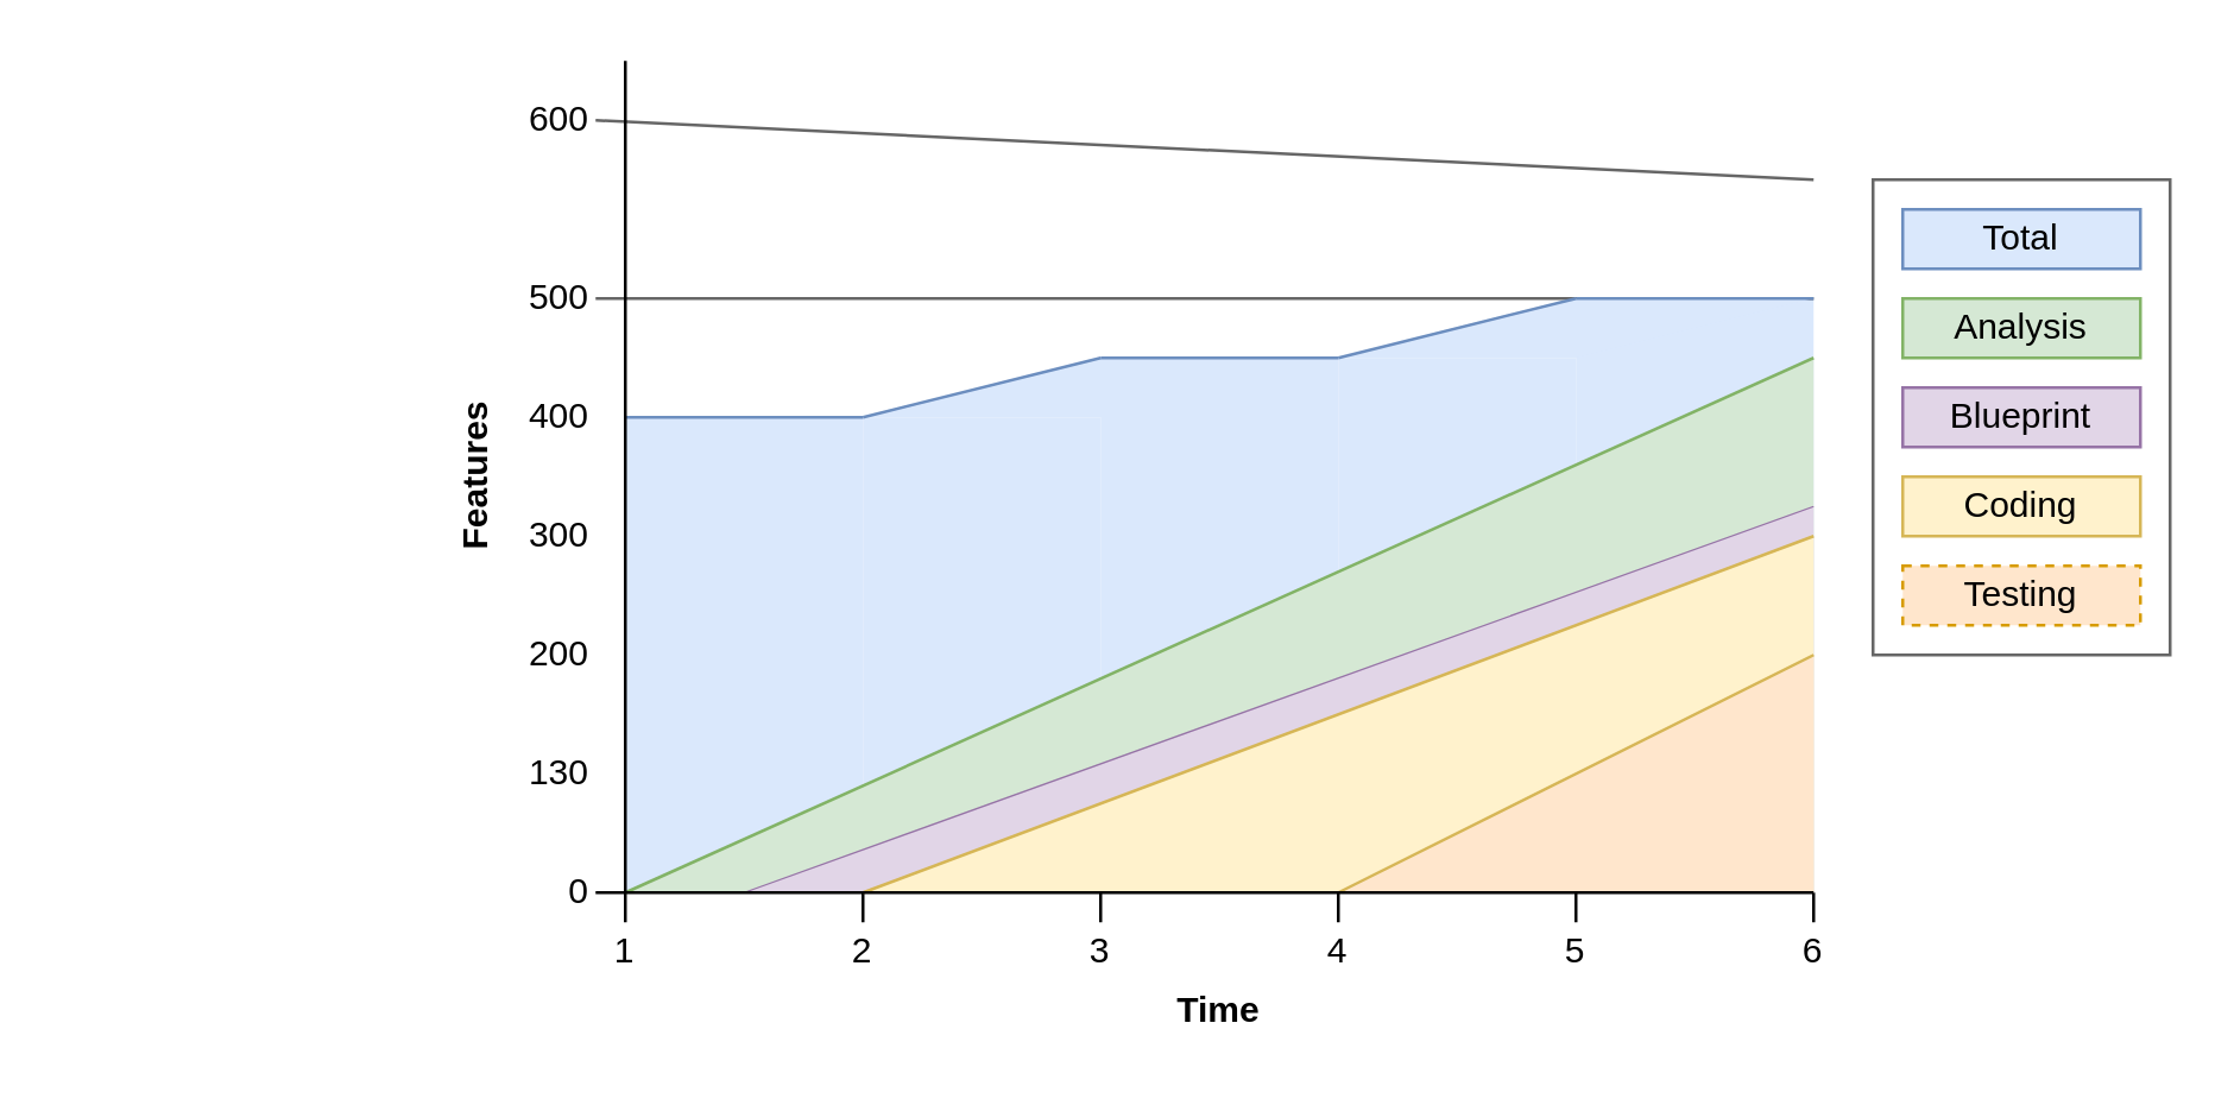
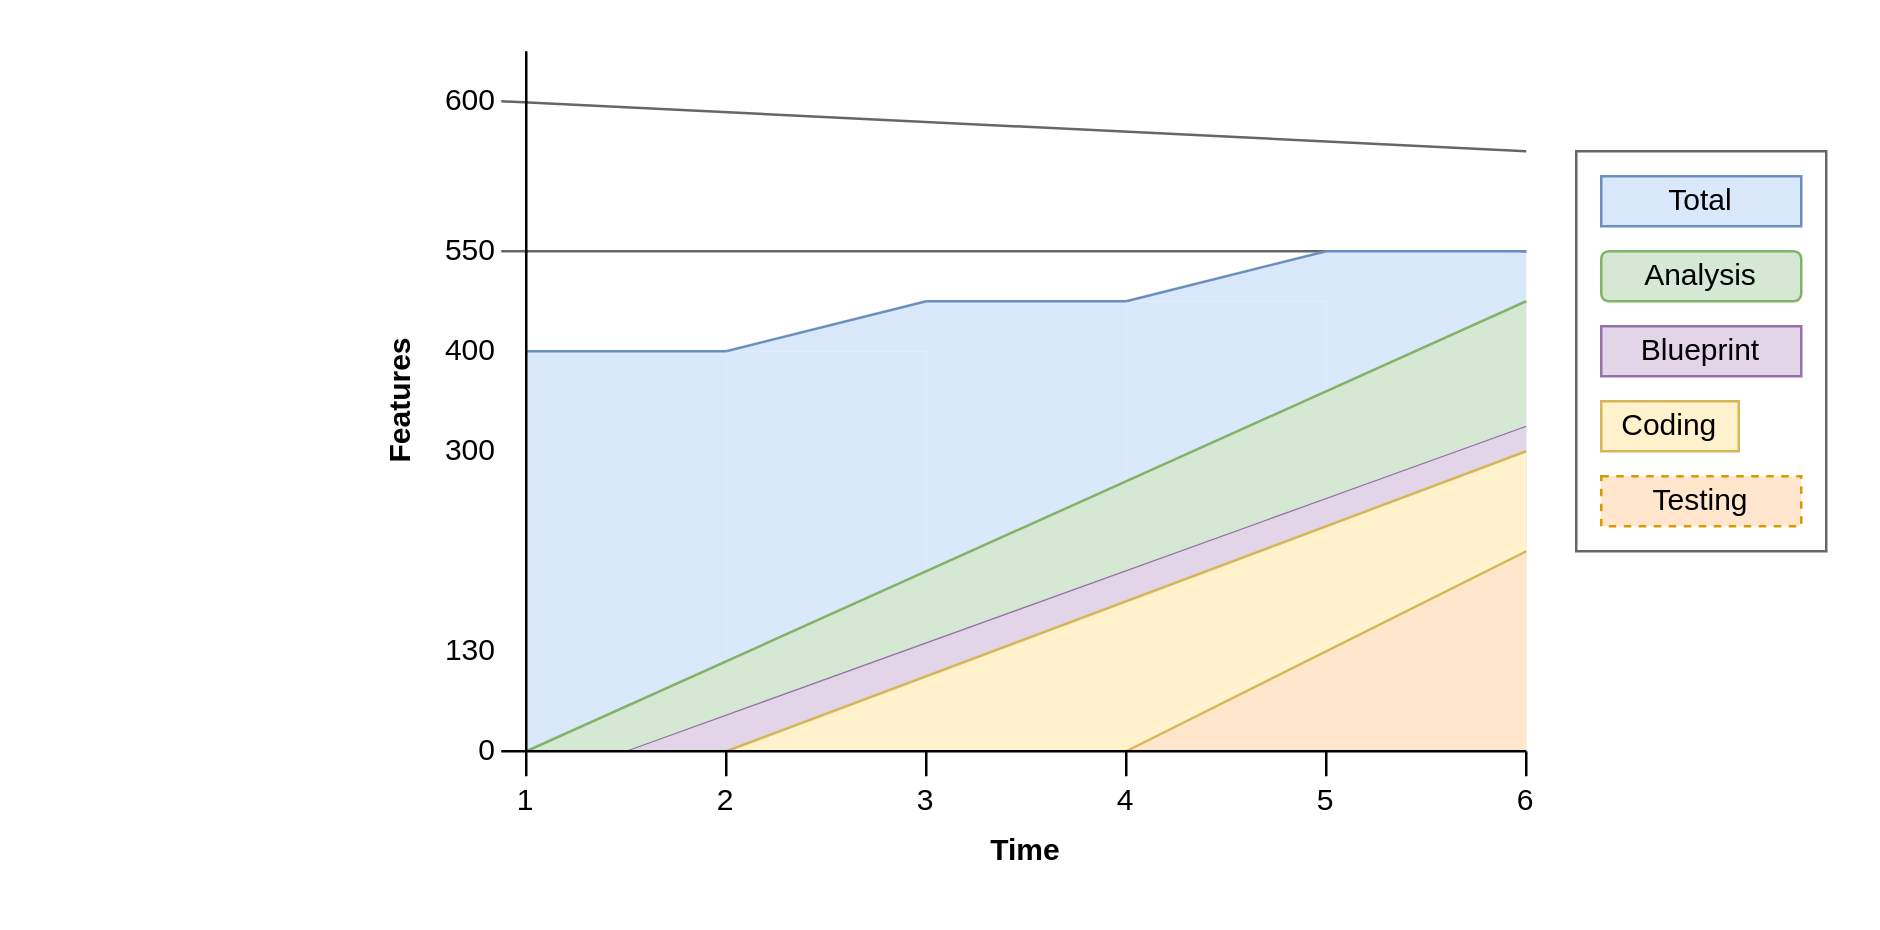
  <mxCell id="0" />
  <mxCell id="1" parent="0" />
  <mxCell id="2" value="" style="rounded=0;whiteSpace=wrap;html=1;fillColor=none;fontColor=#333333;strokeColor=#666666;" parent="1" vertex="1"><mxGeometry x="630" y="60" width="100" height="160" as="geometry" /></mxCell>
  <mxCell id="3" value="" style="rounded=0;whiteSpace=wrap;html=1;fillColor=#dae8fc;strokeColor=none;" parent="1" vertex="1"><mxGeometry x="450" y="120" width="80" height="180" as="geometry" /></mxCell>
  <mxCell id="4" value="" style="rounded=0;whiteSpace=wrap;html=1;fillColor=#dae8fc;strokeColor=none;" parent="1" vertex="1"><mxGeometry x="290" y="140" width="80" height="160" as="geometry" /></mxCell>
  <mxCell id="5" value="" style="shape=parallelogram;perimeter=parallelogramPerimeter;whiteSpace=wrap;html=1;fixedSize=1;fillColor=#dae8fc;strokeColor=none;size=80;" parent="1" vertex="1"><mxGeometry x="290" y="120" width="160" height="20" as="geometry" /></mxCell>
  <mxCell id="6" value="" style="rounded=0;whiteSpace=wrap;html=1;fillColor=#dae8fc;strokeColor=none;" parent="1" vertex="1"><mxGeometry x="530" y="100" width="80" height="200" as="geometry" /></mxCell>
  <mxCell id="7" value="" style="rounded=0;whiteSpace=wrap;html=1;fillColor=#dae8fc;strokeColor=none;" parent="1" vertex="1"><mxGeometry x="370" y="120" width="80" height="180" as="geometry" /></mxCell>
  <mxCell id="8" value="" style="rounded=0;whiteSpace=wrap;html=1;fillColor=#dae8fc;strokeColor=none;" parent="1" vertex="1"><mxGeometry x="210" y="140" width="80" height="160" as="geometry" /></mxCell>
  <mxCell id="9" value="0" style="rounded=0;whiteSpace=wrap;html=1;strokeColor=none;fillColor=none;align=right;" parent="1" vertex="1"><mxGeometry x="160" y="280" width="40" height="40" as="geometry" /></mxCell>
  <mxCell id="10" value="130" style="rounded=0;whiteSpace=wrap;html=1;strokeColor=none;fillColor=none;align=right;" parent="1" vertex="1"><mxGeometry x="160" y="240" width="40" height="40" as="geometry" /></mxCell>
- <mxCell id="11" value="200" style="rounded=0;whiteSpace=wrap;html=1;strokeColor=none;fillColor=none;align=right;" parent="1" vertex="1"><mxGeometry x="160" y="200" width="40" height="40" as="geometry" /></mxCell>
  <mxCell id="12" value="300" style="rounded=0;whiteSpace=wrap;html=1;strokeColor=none;fillColor=none;align=right;" parent="1" vertex="1"><mxGeometry x="160" y="160" width="40" height="40" as="geometry" /></mxCell>
  <mxCell id="13" value="400" style="rounded=0;whiteSpace=wrap;html=1;strokeColor=none;fillColor=none;align=right;" parent="1" vertex="1"><mxGeometry x="160" y="120" width="40" height="40" as="geometry" /></mxCell>
- <mxCell id="14" value="500" style="rounded=0;whiteSpace=wrap;html=1;strokeColor=none;fillColor=none;align=right;" parent="1" vertex="1"><mxGeometry x="160" y="80" width="40" height="40" as="geometry" /></mxCell>
+ <mxCell id="14" value="550" style="rounded=0;whiteSpace=wrap;html=1;strokeColor=none;fillColor=none;align=right;" parent="1" vertex="1"><mxGeometry x="160" y="80" width="40" height="40" as="geometry" /></mxCell>
  <mxCell id="15" value="600" style="rounded=0;whiteSpace=wrap;html=1;strokeColor=none;fillColor=none;align=right;" parent="1" vertex="1"><mxGeometry x="160" y="20" width="40" height="40" as="geometry" /></mxCell>
  <mxCell id="16" value="" style="endArrow=none;html=1;exitX=1;exitY=0.5;exitDx=0;exitDy=0;fillColor=#f5f5f5;strokeColor=#666666;" parent="1" source="14" edge="1"><mxGeometry width="50" height="50" relative="1" as="geometry"><mxPoint x="200" y="99.76" as="sourcePoint" /><mxPoint x="610" y="100" as="targetPoint" /></mxGeometry></mxCell>
  <mxCell id="17" value="" style="endArrow=none;html=1;rounded=0;exitX=1;exitY=0.5;exitDx=0;exitDy=0;fillColor=#f5f5f5;strokeColor=#666666;" parent="1" source="15" edge="1"><mxGeometry width="50" height="50" relative="1" as="geometry"><mxPoint x="200" y="59.76" as="sourcePoint" /><mxPoint x="610" y="60" as="targetPoint" /></mxGeometry></mxCell>
  <mxCell id="18" value="" style="endArrow=none;html=1;" parent="1" edge="1"><mxGeometry width="50" height="50" relative="1" as="geometry"><mxPoint x="210" y="310" as="sourcePoint" /><mxPoint x="210" y="300" as="targetPoint" /></mxGeometry></mxCell>
  <mxCell id="19" value="" style="endArrow=none;html=1;" parent="1" edge="1"><mxGeometry width="50" height="50" relative="1" as="geometry"><mxPoint x="290" y="310" as="sourcePoint" /><mxPoint x="290" y="300" as="targetPoint" /></mxGeometry></mxCell>
  <mxCell id="20" value="" style="endArrow=none;html=1;" parent="1" edge="1"><mxGeometry width="50" height="50" relative="1" as="geometry"><mxPoint x="370" y="310" as="sourcePoint" /><mxPoint x="370" y="300" as="targetPoint" /></mxGeometry></mxCell>
  <mxCell id="21" value="" style="endArrow=none;html=1;" parent="1" edge="1"><mxGeometry width="50" height="50" relative="1" as="geometry"><mxPoint x="450" y="310" as="sourcePoint" /><mxPoint x="450" y="300" as="targetPoint" /></mxGeometry></mxCell>
  <mxCell id="22" value="" style="endArrow=none;html=1;" parent="1" edge="1"><mxGeometry width="50" height="50" relative="1" as="geometry"><mxPoint x="530" y="310" as="sourcePoint" /><mxPoint x="530" y="300" as="targetPoint" /></mxGeometry></mxCell>
  <mxCell id="23" value="" style="endArrow=none;html=1;" parent="1" edge="1"><mxGeometry width="50" height="50" relative="1" as="geometry"><mxPoint x="610" y="310" as="sourcePoint" /><mxPoint x="610" y="300" as="targetPoint" /></mxGeometry></mxCell>
  <mxCell id="24" value="&lt;b&gt;Features&lt;/b&gt;" style="rounded=0;whiteSpace=wrap;html=1;strokeColor=none;fillColor=none;align=center;rotation=-90;" parent="1" vertex="1"><mxGeometry x="20" y="150" width="280" height="20" as="geometry" /></mxCell>
  <mxCell id="25" value="&lt;b&gt;Time&lt;/b&gt;" style="rounded=0;whiteSpace=wrap;html=1;strokeColor=none;fillColor=none;align=center;rotation=0;" parent="1" vertex="1"><mxGeometry x="170" y="330" width="480" height="20" as="geometry" /></mxCell>
  <mxCell id="26" value="&lt;span style=&quot;font-weight: normal;&quot;&gt;1&lt;/span&gt;" style="rounded=0;whiteSpace=wrap;html=1;strokeColor=none;fillColor=none;align=center;rotation=0;fontStyle=1" parent="1" vertex="1"><mxGeometry x="170" y="310" width="80" height="20" as="geometry" /></mxCell>
  <mxCell id="27" value="&lt;span style=&quot;font-weight: normal;&quot;&gt;2&lt;/span&gt;" style="rounded=0;whiteSpace=wrap;html=1;strokeColor=none;fillColor=none;align=center;rotation=0;fontStyle=1" parent="1" vertex="1"><mxGeometry x="250" y="310" width="80" height="20" as="geometry" /></mxCell>
  <mxCell id="28" value="&lt;span style=&quot;font-weight: normal;&quot;&gt;3&lt;/span&gt;" style="rounded=0;whiteSpace=wrap;html=1;strokeColor=none;fillColor=none;align=center;rotation=0;fontStyle=1" parent="1" vertex="1"><mxGeometry x="330" y="310" width="80" height="20" as="geometry" /></mxCell>
  <mxCell id="29" value="&lt;span style=&quot;font-weight: normal;&quot;&gt;4&lt;/span&gt;" style="rounded=0;whiteSpace=wrap;html=1;strokeColor=none;fillColor=none;align=center;rotation=0;fontStyle=1" parent="1" vertex="1"><mxGeometry x="410" y="310" width="80" height="20" as="geometry" /></mxCell>
  <mxCell id="30" value="&lt;span style=&quot;font-weight: normal;&quot;&gt;5&lt;/span&gt;" style="rounded=0;whiteSpace=wrap;html=1;strokeColor=none;fillColor=none;align=center;rotation=0;fontStyle=1" parent="1" vertex="1"><mxGeometry x="490" y="310" width="80" height="20" as="geometry" /></mxCell>
  <mxCell id="31" value="&lt;span style=&quot;font-weight: normal;&quot;&gt;6&lt;/span&gt;" style="rounded=0;whiteSpace=wrap;html=1;strokeColor=none;fillColor=none;align=center;rotation=0;fontStyle=1" parent="1" vertex="1"><mxGeometry x="570" y="310" width="80" height="20" as="geometry" /></mxCell>
  <mxCell id="32" value="" style="shape=parallelogram;perimeter=parallelogramPerimeter;whiteSpace=wrap;html=1;fixedSize=1;fillColor=#dae8fc;strokeColor=none;size=80;" parent="1" vertex="1"><mxGeometry x="450" y="100" width="160" height="20" as="geometry" /></mxCell>
  <mxCell id="33" value="" style="endArrow=none;html=1;rounded=0;entryX=0.5;entryY=0;entryDx=0;entryDy=0;fillColor=#dae8fc;strokeColor=#6c8ebf;" parent="1" target="5" edge="1"><mxGeometry width="50" height="50" relative="1" as="geometry"><mxPoint x="290" y="140" as="sourcePoint" /><mxPoint x="410" y="100" as="targetPoint" /></mxGeometry></mxCell>
  <mxCell id="34" value="" style="endArrow=none;html=1;rounded=0;entryX=1;entryY=0;entryDx=0;entryDy=0;exitX=0;exitY=0;exitDx=0;exitDy=0;fillColor=#dae8fc;strokeColor=#6c8ebf;" parent="1" source="7" target="7" edge="1"><mxGeometry width="50" height="50" relative="1" as="geometry"><mxPoint x="300" y="150" as="sourcePoint" /><mxPoint x="380" y="130" as="targetPoint" /></mxGeometry></mxCell>
  <mxCell id="35" value="" style="endArrow=none;html=1;rounded=0;entryX=0.5;entryY=0;entryDx=0;entryDy=0;exitX=0;exitY=0;exitDx=0;exitDy=0;fillColor=#dae8fc;strokeColor=#6c8ebf;" parent="1" source="3" target="32" edge="1"><mxGeometry width="50" height="50" relative="1" as="geometry"><mxPoint x="380" y="130" as="sourcePoint" /><mxPoint x="460" y="130" as="targetPoint" /></mxGeometry></mxCell>
  <mxCell id="36" value="" style="endArrow=none;html=1;rounded=0;entryX=1;entryY=0;entryDx=0;entryDy=0;exitX=0.5;exitY=0;exitDx=0;exitDy=0;fillColor=#dae8fc;strokeColor=#6c8ebf;" parent="1" source="32" target="32" edge="1"><mxGeometry width="50" height="50" relative="1" as="geometry"><mxPoint x="460" y="130" as="sourcePoint" /><mxPoint x="540" y="110" as="targetPoint" /></mxGeometry></mxCell>
  <mxCell id="37" value="" style="endArrow=none;html=1;rounded=0;fillColor=#dae8fc;strokeColor=#6c8ebf;exitX=1;exitY=0;exitDx=0;exitDy=0;" parent="1" source="8" edge="1"><mxGeometry width="50" height="50" relative="1" as="geometry"><mxPoint x="300" y="150" as="sourcePoint" /><mxPoint x="210" y="140" as="targetPoint" /></mxGeometry></mxCell>
  <mxCell id="38" value="" style="shape=manualInput;whiteSpace=wrap;html=1;fillColor=#d5e8d4;size=180;strokeColor=none;" parent="1" vertex="1"><mxGeometry x="210" y="120" width="400" height="180" as="geometry" /></mxCell>
  <mxCell id="39" value="" style="endArrow=none;html=1;rounded=0;exitX=0;exitY=1;exitDx=0;exitDy=0;entryX=1;entryY=0;entryDx=0;entryDy=0;fillColor=#d5e8d4;strokeColor=#82b366;" parent="1" source="38" target="38" edge="1"><mxGeometry width="50" height="50" relative="1" as="geometry"><mxPoint x="380" y="170" as="sourcePoint" /><mxPoint x="430" y="120" as="targetPoint" /></mxGeometry></mxCell>
  <mxCell id="40" value="" style="shape=manualInput;whiteSpace=wrap;html=1;fillColor=#e1d5e7;size=130;strokeColor=none;" vertex="1" parent="1"><mxGeometry x="250" y="170" width="360" height="130" as="geometry" /></mxCell>
  <mxCell id="41" value="" style="shape=manualInput;whiteSpace=wrap;html=1;fillColor=#fff2cc;size=120;strokeColor=none;" vertex="1" parent="1"><mxGeometry x="290" y="180" width="320" height="120" as="geometry" /></mxCell>
  <mxCell id="42" value="Total" style="rounded=0;whiteSpace=wrap;html=1;fillColor=#dae8fc;strokeColor=#6c8ebf;" parent="1" vertex="1"><mxGeometry x="640" y="70" width="80" height="20" as="geometry" /></mxCell>
- <mxCell id="43" value="Analysis" style="rounded=0;whiteSpace=wrap;html=1;fillColor=#d5e8d4;strokeColor=#82b366;" parent="1" vertex="1"><mxGeometry x="640" y="100" width="80" height="20" as="geometry" /></mxCell>
+ <mxCell id="43" value="Analysis" style="whiteSpace=wrap;html=1;fillColor=#d5e8d4;strokeColor=#82b366;rounded=1;" parent="1" vertex="1"><mxGeometry x="640" y="100" width="80" height="20" as="geometry" /></mxCell>
  <mxCell id="44" value="Blueprint" style="rounded=0;whiteSpace=wrap;html=1;fillColor=#e1d5e7;strokeColor=#9673a6;" parent="1" vertex="1"><mxGeometry x="640" y="130" width="80" height="20" as="geometry" /></mxCell>
  <mxCell id="45" value="" style="endArrow=none;html=1;" parent="1" edge="1"><mxGeometry width="50" height="50" relative="1" as="geometry"><mxPoint x="210" y="300" as="sourcePoint" /><mxPoint x="210" y="20" as="targetPoint" /></mxGeometry></mxCell>
  <mxCell id="46" style="edgeStyle=none;html=1;" edge="1" parent="1" source="47" target="41"><mxGeometry relative="1" as="geometry" /></mxCell>
  <mxCell id="47" value="" style="shape=manualInput;whiteSpace=wrap;html=1;fillColor=#ffe6cc;size=140;strokeColor=none;" parent="1" vertex="1"><mxGeometry x="450" y="220" width="160" height="80" as="geometry" /></mxCell>
  <mxCell id="48" value="" style="endArrow=none;html=1;entryX=1;entryY=0;entryDx=0;entryDy=0;fillColor=#fff2cc;strokeColor=#d6b656;rounded=0;exitX=0;exitY=1;exitDx=0;exitDy=0;" edge="1" parent="1" source="47" target="47"><mxGeometry width="50" height="50" relative="1" as="geometry"><mxPoint x="420" y="310" as="sourcePoint" /><mxPoint x="620" y="190" as="targetPoint" /></mxGeometry></mxCell>
  <mxCell id="49" value="" style="endArrow=none;html=1;entryX=1;entryY=0;entryDx=0;entryDy=0;fillColor=#fff2cc;strokeColor=#d6b656;rounded=0;exitX=0;exitY=1;exitDx=0;exitDy=0;" edge="1" parent="1" source="41" target="41"><mxGeometry width="50" height="50" relative="1" as="geometry"><mxPoint x="410" y="300" as="sourcePoint" /><mxPoint x="610" y="180" as="targetPoint" /></mxGeometry></mxCell>
  <mxCell id="50" value="" style="endArrow=none;html=1;rounded=0;strokeWidth=0.5;entryX=1;entryY=0;entryDx=0;entryDy=0;fillColor=#e1d5e7;strokeColor=#9673a6;" edge="1" parent="1" target="40"><mxGeometry width="50" height="50" relative="1" as="geometry"><mxPoint x="250" y="300" as="sourcePoint" /><mxPoint x="450" y="260" as="targetPoint" /></mxGeometry></mxCell>
- <mxCell id="51" value="Coding" style="rounded=0;whiteSpace=wrap;html=1;fillColor=#fff2cc;strokeColor=#d6b656;" vertex="1" parent="1"><mxGeometry x="640" y="160" width="80" height="20" as="geometry" /></mxCell>
+ <mxCell id="51" value="Coding" style="rounded=0;whiteSpace=wrap;html=1;fillColor=#fff2cc;strokeColor=#d6b656;" vertex="1" parent="1"><mxGeometry x="640" y="160" width="55" height="20" as="geometry" /></mxCell>
  <mxCell id="52" value="Testing" style="rounded=0;whiteSpace=wrap;html=1;fillColor=#ffe6cc;strokeColor=#d79b00;dashed=1;" vertex="1" parent="1"><mxGeometry x="640" y="190" width="80" height="20" as="geometry" /></mxCell>
  <mxCell id="53" value="" style="endArrow=none;html=1;exitX=1;exitY=0.5;exitDx=0;exitDy=0;" parent="1" edge="1"><mxGeometry width="50" height="50" relative="1" as="geometry"><mxPoint x="200" y="300" as="sourcePoint" /><mxPoint x="610" y="300" as="targetPoint" /></mxGeometry></mxCell>
